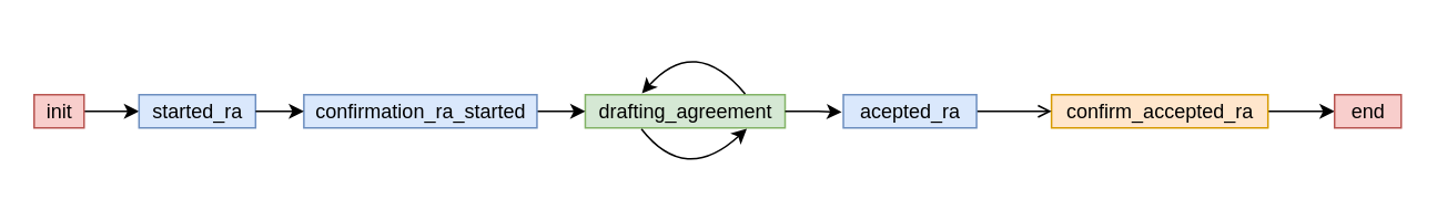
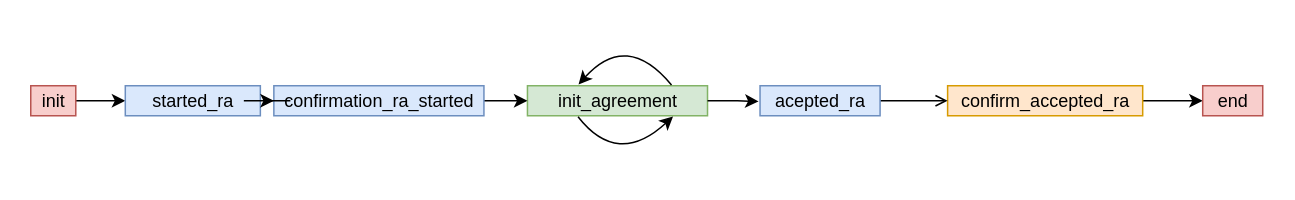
  <mxCell id="0" />
  <mxCell id="1" parent="0" />
- <mxCell id="2" value="drafting_agreement" style="text;html=1;align=center;verticalAlign=middle;resizable=0;points=[];autosize=1;strokeColor=#82b366;fillColor=#d5e8d4;" parent="1" vertex="1"><mxGeometry x="351" y="56.5" width="120" height="20" as="geometry" /></mxCell>
+ <mxCell id="2" value="init_agreement" style="text;html=1;align=center;verticalAlign=middle;resizable=0;points=[];autosize=1;strokeColor=#82b366;fillColor=#d5e8d4;" parent="1" vertex="1"><mxGeometry x="351" y="56.5" width="120" height="20" as="geometry" /></mxCell>
  <mxCell id="3" value="" style="edgeStyle=orthogonalEdgeStyle;rounded=0;orthogonalLoop=1;jettySize=auto;html=1;" edge="1" parent="1" source="4" target="5"><mxGeometry relative="1" as="geometry" /></mxCell>
  <mxCell id="4" value="init" style="text;html=1;align=center;verticalAlign=middle;resizable=0;points=[];autosize=1;strokeColor=#b85450;fillColor=#f8cecc;" parent="1" vertex="1"><mxGeometry x="20" y="56.5" width="30" height="20" as="geometry" /></mxCell>
- <mxCell id="5" value="started_ra" style="text;html=1;align=center;verticalAlign=middle;resizable=0;points=[];autosize=1;fillColor=#dae8fc;strokeColor=#6c8ebf;" parent="1" vertex="1"><mxGeometry x="83" y="56.5" width="70" height="20" as="geometry" /></mxCell>
+ <mxCell id="5" value="started_ra" style="text;html=1;align=center;verticalAlign=middle;resizable=0;points=[];autosize=1;fillColor=#dae8fc;strokeColor=#6c8ebf;" parent="1" vertex="1"><mxGeometry x="83" y="56.5" width="90" height="20" as="geometry" /></mxCell>
  <mxCell id="6" style="edgeStyle=orthogonalEdgeStyle;rounded=0;orthogonalLoop=1;jettySize=auto;html=1;" parent="1" source="7" target="2" edge="1"><mxGeometry x="40" y="10" as="geometry" /></mxCell>
  <mxCell id="7" value="confirmation_ra_started" style="text;html=1;align=center;verticalAlign=middle;resizable=0;points=[];autosize=1;strokeColor=#6c8ebf;fillColor=#dae8fc;" parent="1" vertex="1"><mxGeometry x="182" y="56.5" width="140" height="20" as="geometry" /></mxCell>
  <mxCell id="8" style="edgeStyle=orthogonalEdgeStyle;rounded=0;orthogonalLoop=1;jettySize=auto;html=1;" parent="1" source="5" target="7" edge="1"><mxGeometry x="40" y="10" as="geometry" /></mxCell>
  <mxCell id="9" value="" style="edgeStyle=orthogonalEdgeStyle;rounded=0;orthogonalLoop=1;jettySize=auto;html=1;" edge="1" parent="1" source="10" target="15"><mxGeometry relative="1" as="geometry" /></mxCell>
  <mxCell id="10" value="confirm_accepted_ra" style="text;html=1;align=center;verticalAlign=middle;resizable=0;points=[];autosize=1;strokeColor=#d79b00;fillColor=#ffe6cc;" parent="1" vertex="1"><mxGeometry x="631" y="56.5" width="130" height="20" as="geometry" /></mxCell>
  <mxCell id="11" value="" style="edgeStyle=orthogonalEdgeStyle;rounded=0;orthogonalLoop=1;jettySize=auto;html=1;endArrow=open;" edge="1" parent="1" source="12" target="10"><mxGeometry relative="1" as="geometry" /></mxCell>
  <mxCell id="12" value="acepted_ra" style="text;html=1;align=center;verticalAlign=middle;resizable=0;points=[];autosize=1;strokeColor=#6c8ebf;fillColor=#dae8fc;" parent="1" vertex="1"><mxGeometry x="506" y="56.5" width="80" height="20" as="geometry" /></mxCell>
  <mxCell id="13" style="edgeStyle=orthogonalEdgeStyle;rounded=0;orthogonalLoop=1;jettySize=auto;html=1;entryX=-0.012;entryY=0.525;entryDx=0;entryDy=0;entryPerimeter=0;" parent="1" source="2" target="12" edge="1"><mxGeometry x="40" y="10" as="geometry" /></mxCell>
  <mxCell id="14" style="orthogonalLoop=1;jettySize=auto;html=1;curved=1;sourcePerimeterSpacing=5;targetPerimeterSpacing=5;startArrow=classic;startFill=1;endArrow=none;endFill=0;exitX=0.292;exitY=0.008;exitDx=0;exitDy=0;exitPerimeter=0;" parent="1" edge="1"><mxGeometry x="40" y="10" as="geometry"><Array as="points"><mxPoint x="417" y="20" /></Array><mxPoint x="385.04" y="55.66" as="sourcePoint" /><mxPoint x="447" y="56" as="targetPoint" /></mxGeometry></mxCell>
  <mxCell id="15" value="end" style="text;html=1;align=center;verticalAlign=middle;resizable=0;points=[];autosize=1;strokeColor=#b85450;fillColor=#f8cecc;" parent="1" vertex="1"><mxGeometry x="801" y="56.5" width="40" height="20" as="geometry" /></mxCell>
  <mxCell id="16" value="" style="curved=1;endArrow=classic;html=1;exitX=0.281;exitY=1.034;exitDx=0;exitDy=0;exitPerimeter=0;" parent="1" source="2" edge="1"><mxGeometry x="40" y="10" width="50" height="50" as="geometry"><mxPoint x="528" y="51" as="sourcePoint" /><mxPoint x="448" y="77" as="targetPoint" /><Array as="points"><mxPoint x="411" y="111" /></Array></mxGeometry></mxCell>
